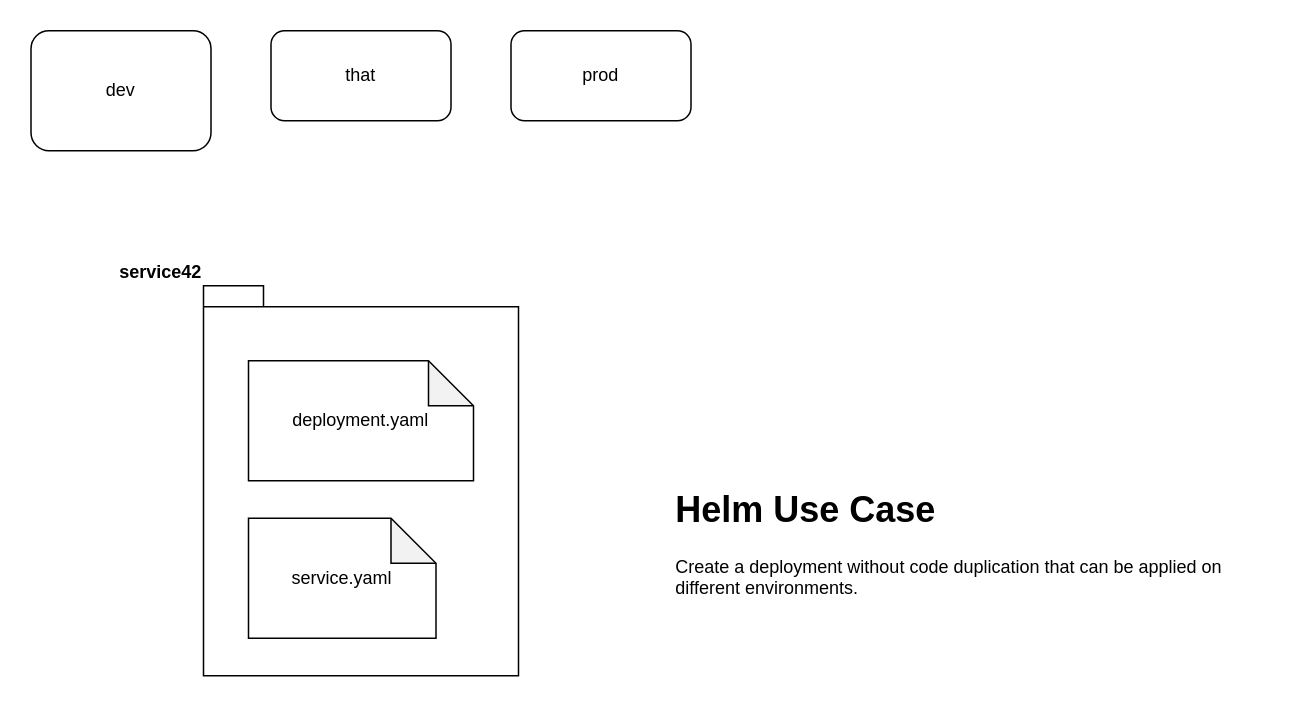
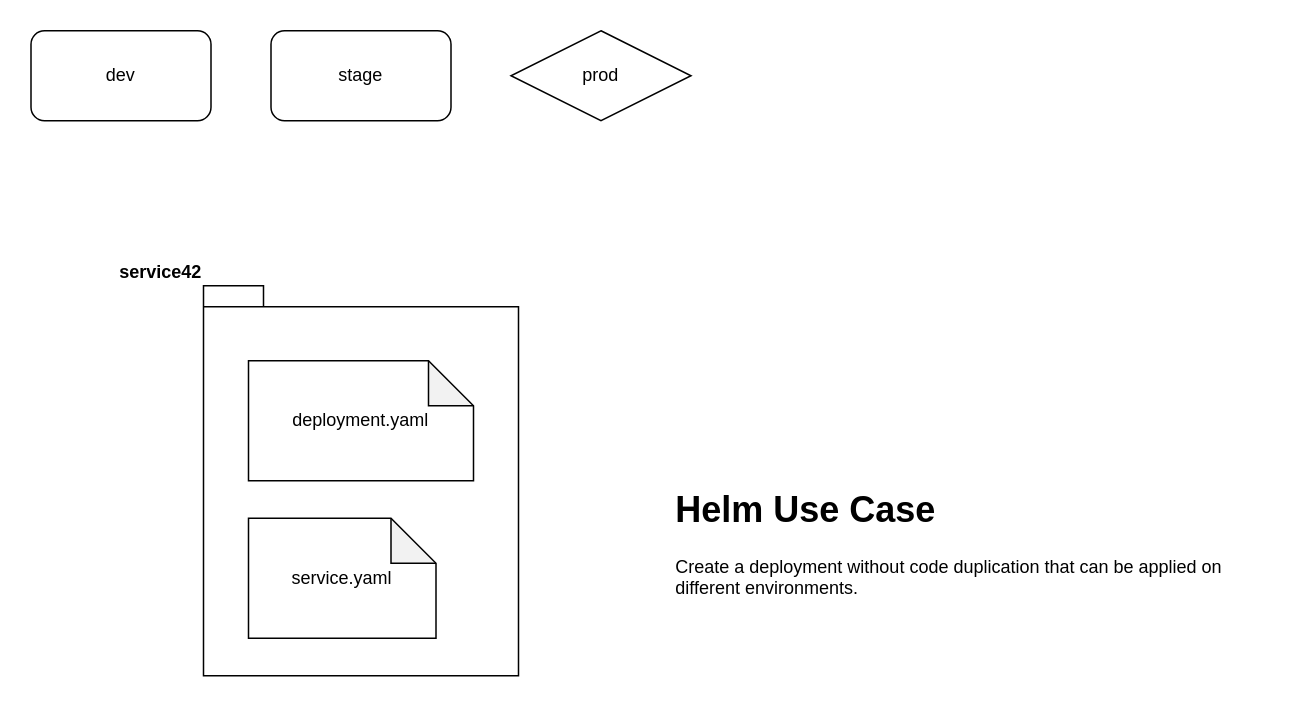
  <mxCell id="0" />
  <mxCell id="1" parent="0" />
  <mxCell id="2" value="service42" style="shape=folder;fontStyle=1;spacingTop=10;tabWidth=40;tabHeight=14;tabPosition=left;html=1;align=right;labelPosition=left;verticalLabelPosition=top;verticalAlign=bottom;" parent="1" vertex="1"><mxGeometry x="135" y="190" width="210" height="260" as="geometry" /></mxCell>
- <mxCell id="3" value="dev" style="rounded=1;whiteSpace=wrap;html=1;" parent="1" vertex="1"><mxGeometry x="20" y="20" width="120" height="80" as="geometry" /></mxCell>
- <mxCell id="4" value="that" style="rounded=1;whiteSpace=wrap;html=1;" parent="1" vertex="1"><mxGeometry x="180" y="20" width="120" height="60" as="geometry" /></mxCell>
- <mxCell id="5" value="prod" style="rounded=1;whiteSpace=wrap;html=1;" parent="1" vertex="1"><mxGeometry x="340" y="20" width="120" height="60" as="geometry" /></mxCell>
+ <mxCell id="3" value="dev" style="rounded=1;whiteSpace=wrap;html=1;" parent="1" vertex="1"><mxGeometry x="20" y="20" width="120" height="60" as="geometry" /></mxCell>
+ <mxCell id="4" value="stage" style="rounded=1;whiteSpace=wrap;html=1;" parent="1" vertex="1"><mxGeometry x="180" y="20" width="120" height="60" as="geometry" /></mxCell>
+ <mxCell id="5" value="prod" style="rhombus;whiteSpace=wrap;html=1;" parent="1" vertex="1"><mxGeometry x="340" y="20" width="120" height="60" as="geometry" /></mxCell>
  <mxCell id="6" value="deployment.yaml" style="shape=note;whiteSpace=wrap;html=1;backgroundOutline=1;darkOpacity=0.05;" parent="1" vertex="1"><mxGeometry x="165" y="240" width="150" height="80" as="geometry" /></mxCell>
  <mxCell id="7" value="service.yaml" style="shape=note;whiteSpace=wrap;html=1;backgroundOutline=1;darkOpacity=0.05;" parent="1" vertex="1"><mxGeometry x="165" y="345" width="125" height="80" as="geometry" /></mxCell>
  <mxCell id="8" value="&lt;h1&gt;Helm Use Case&lt;/h1&gt;&lt;p&gt;Create a deployment without code duplication that can be applied on different environments.&lt;/p&gt;" style="text;html=1;strokeColor=none;fillColor=none;spacing=5;spacingTop=-20;whiteSpace=wrap;overflow=hidden;rounded=0;" vertex="1" parent="1"><mxGeometry x="445" y="320" width="400" height="120" as="geometry" /></mxCell>
